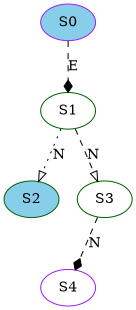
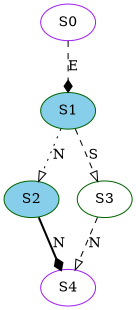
  strict digraph {
    node [color=darkgreen fillcolor=white style=filled]
    edge [arrowhead=onormal style=dashed]
-   S0 [color=purple fillcolor=skyblue]
-   S1
+   S0 [color=purple]
+   S1 [fillcolor=skyblue]
    S2 [fillcolor=skyblue]
    S3
    S4 [color=purple]
    S0 -> S1 [arrowhead=diamond label=E]
    S1 -> S2 [label=N style=dotted]
-   S1 -> S3 [label=N]
-   S3 -> S4 [arrowhead=diamond label=N]
+   S1 -> S3 [label=S]
+   S2 -> S4 [arrowhead=diamond label=N style=bold]
+   S3 -> S4 [label=N]
  }
